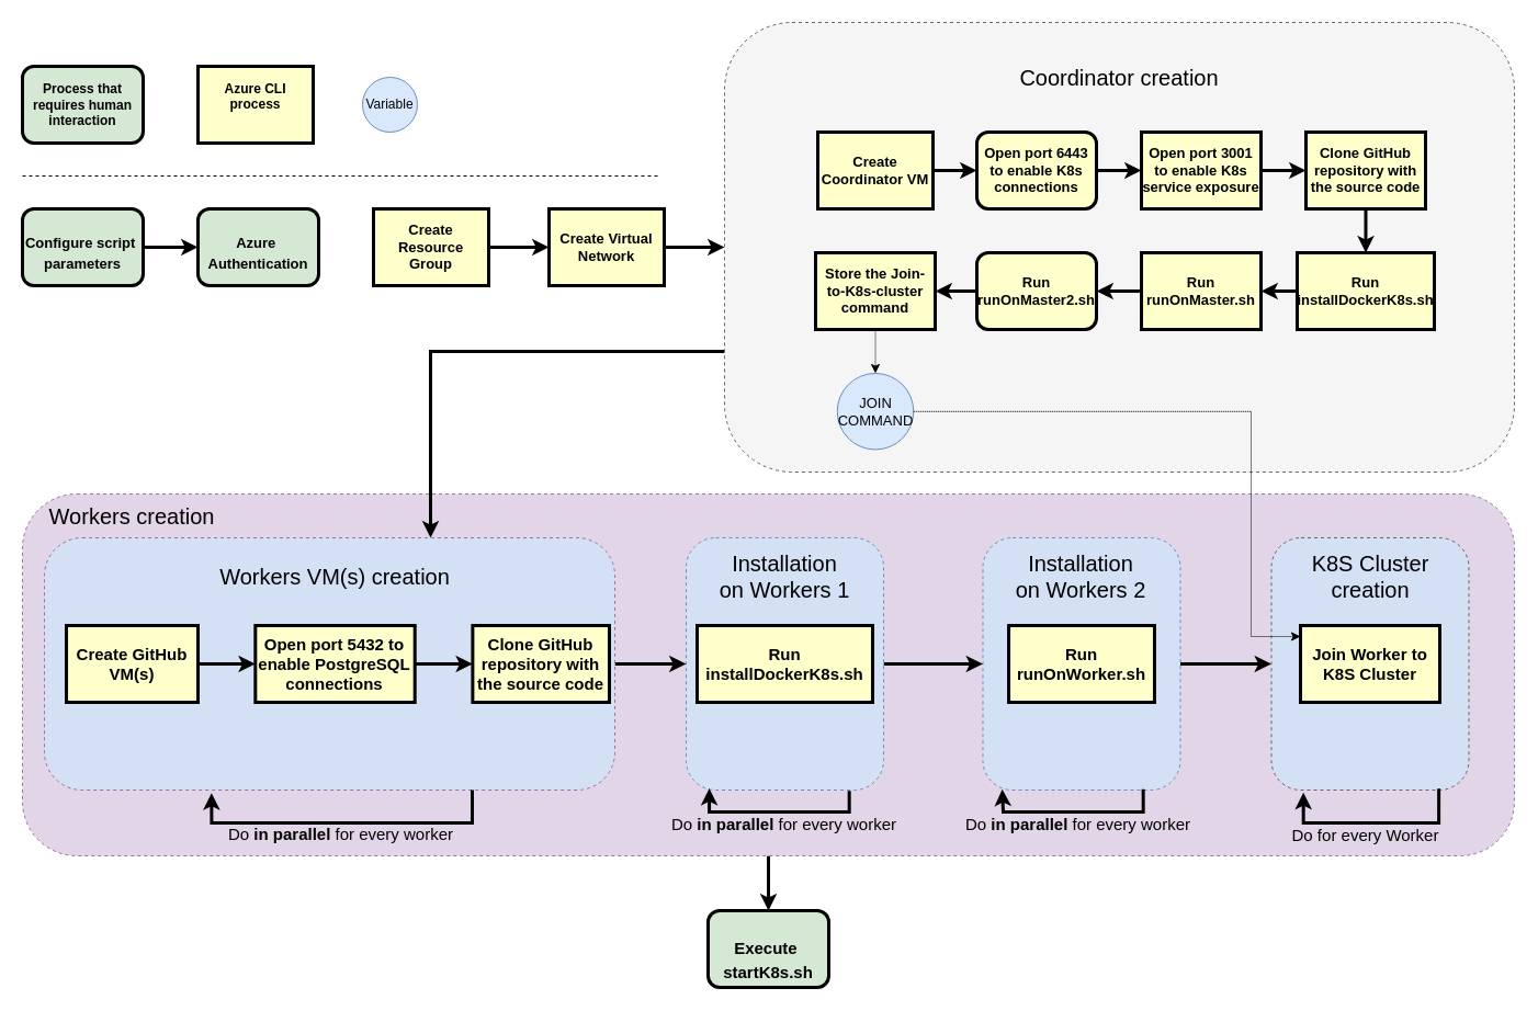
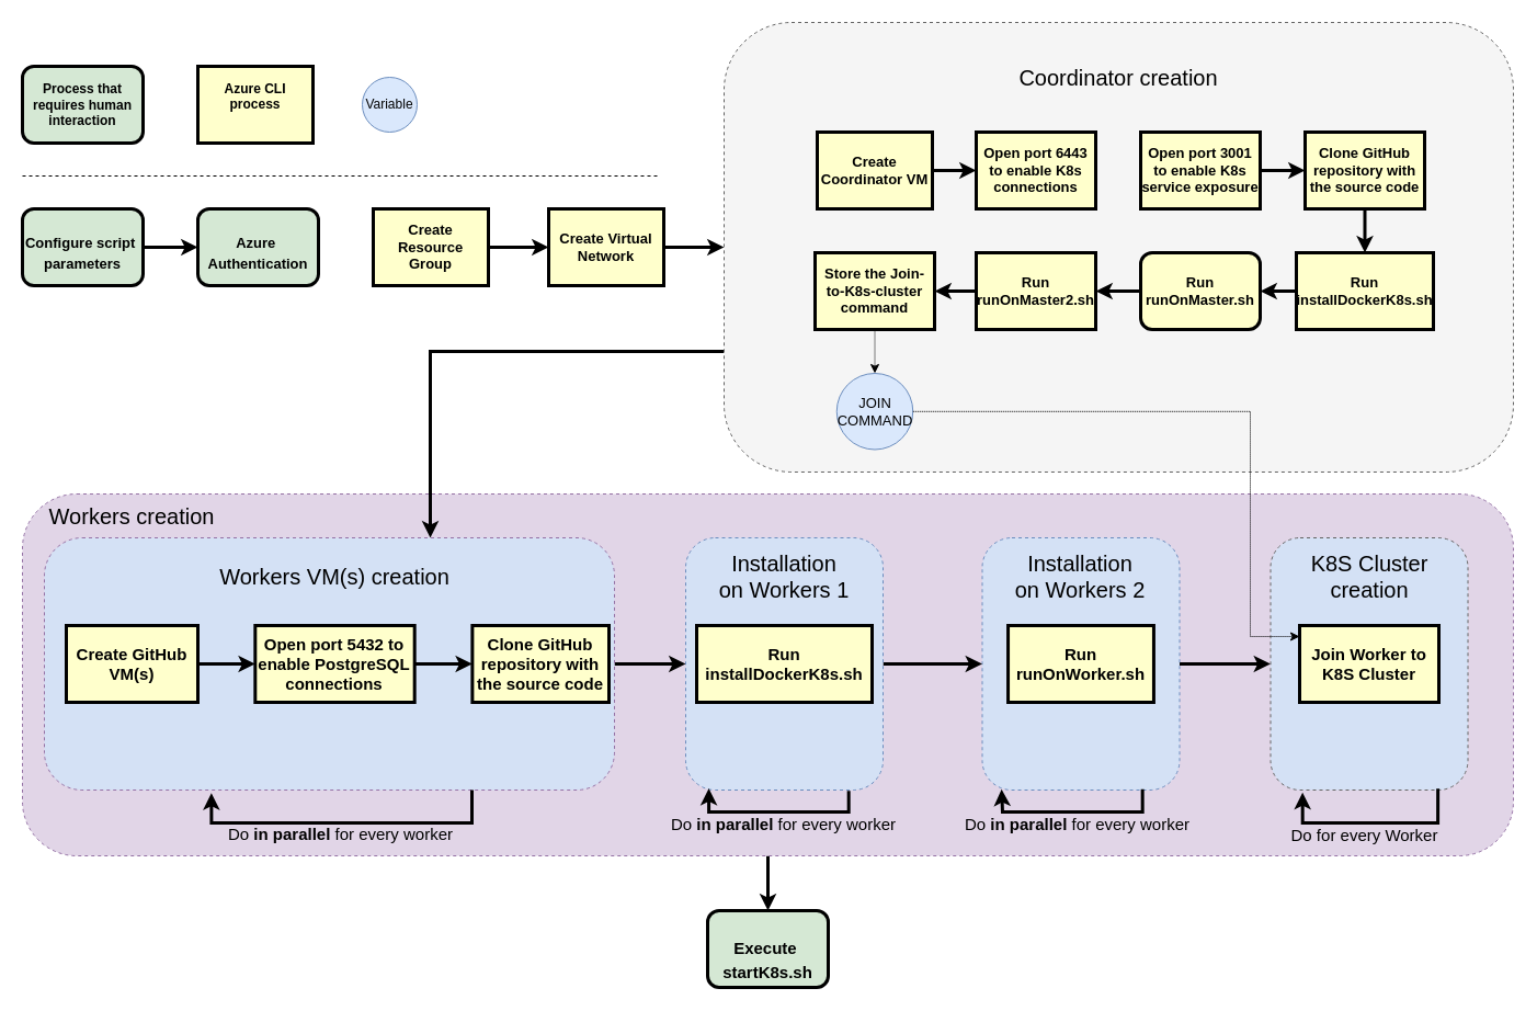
  <mxCell id="0" />
  <mxCell id="1" parent="0" />
  <mxCell id="2" style="edgeStyle=orthogonalEdgeStyle;rounded=0;orthogonalLoop=1;jettySize=auto;html=1;strokeWidth=3;" parent="1" source="3" target="58" edge="1"><mxGeometry relative="1" as="geometry" /></mxCell>
  <mxCell id="3" value="" style="rounded=1;whiteSpace=wrap;html=1;dashed=1;fillColor=#e1d5e7;strokeColor=#9673a6;" parent="1" vertex="1"><mxGeometry x="20" y="450" width="1360" height="330" as="geometry" /></mxCell>
  <mxCell id="4" style="edgeStyle=orthogonalEdgeStyle;rounded=0;orthogonalLoop=1;jettySize=auto;html=1;strokeWidth=3;" parent="1" source="5" target="7" edge="1"><mxGeometry relative="1" as="geometry" /></mxCell>
  <mxCell id="5" value="Create Resource&#10;Group" style="whiteSpace=wrap;align=center;verticalAlign=middle;fontStyle=1;strokeWidth=3;fillColor=#FFFFCC;fontSize=13;" parent="1" vertex="1"><mxGeometry x="340" y="190" width="105" height="70" as="geometry" /></mxCell>
  <mxCell id="6" style="edgeStyle=orthogonalEdgeStyle;rounded=0;orthogonalLoop=1;jettySize=auto;html=1;strokeWidth=3;" parent="1" source="7" target="11" edge="1"><mxGeometry relative="1" as="geometry" /></mxCell>
  <mxCell id="7" value="Create Virtual Network" style="whiteSpace=wrap;align=center;verticalAlign=middle;fontStyle=1;strokeWidth=3;fillColor=#FFFFCC;fontSize=13;" parent="1" vertex="1"><mxGeometry x="500" y="190" width="105" height="70" as="geometry" /></mxCell>
  <mxCell id="8" style="edgeStyle=orthogonalEdgeStyle;rounded=0;orthogonalLoop=1;jettySize=auto;html=1;strokeWidth=3;" parent="1" source="9" target="57" edge="1"><mxGeometry relative="1" as="geometry" /></mxCell>
  <mxCell id="9" value="&lt;p style=&quot;margin: 4px 0px 0px ; text-align: center ; font-size: 13px&quot;&gt;&lt;font style=&quot;font-size: 13px&quot;&gt;&lt;br&gt;&lt;/font&gt;&lt;/p&gt;&lt;p style=&quot;margin: 4px 0px 0px ; text-align: center ; font-size: 13px&quot;&gt;&lt;font style=&quot;font-size: 13px&quot;&gt;Configure script&amp;nbsp;&lt;/font&gt;&lt;/p&gt;&lt;p style=&quot;margin: 4px 0px 0px ; text-align: center ; font-size: 13px&quot;&gt;&lt;font style=&quot;font-size: 13px&quot;&gt;parameters&lt;/font&gt;&lt;/p&gt;" style="verticalAlign=middle;align=center;overflow=fill;fontSize=12;fontFamily=Helvetica;html=1;rounded=1;fontStyle=1;strokeWidth=3;fillColor=#D5E8D4;" parent="1" vertex="1"><mxGeometry x="20" y="190" width="110" height="70" as="geometry" /></mxCell>
  <mxCell id="10" style="edgeStyle=orthogonalEdgeStyle;rounded=0;orthogonalLoop=1;jettySize=auto;html=1;strokeWidth=3;" parent="1" source="11" target="31" edge="1"><mxGeometry relative="1" as="geometry"><Array as="points"><mxPoint x="392" y="320" /></Array></mxGeometry></mxCell>
  <mxCell id="11" value="" style="rounded=1;whiteSpace=wrap;html=1;dashed=1;fillColor=#f5f5f5;strokeColor=#666666;fontColor=#333333;" parent="1" vertex="1"><mxGeometry x="660" y="20" width="720" height="410" as="geometry" /></mxCell>
  <mxCell id="12" value="&lt;font style=&quot;font-size: 20px&quot;&gt;Coordinator creation&lt;/font&gt;" style="text;html=1;strokeColor=none;fillColor=none;align=center;verticalAlign=middle;whiteSpace=wrap;rounded=0;dashed=1;" parent="1" vertex="1"><mxGeometry x="920" y="60" width="200" height="20" as="geometry" /></mxCell>
  <mxCell id="13" style="edgeStyle=orthogonalEdgeStyle;rounded=0;orthogonalLoop=1;jettySize=auto;html=1;strokeWidth=3;" parent="1" source="14" target="26" edge="1"><mxGeometry relative="1" as="geometry" /></mxCell>
  <mxCell id="14" value="Create Coordinator VM" style="whiteSpace=wrap;align=center;verticalAlign=middle;fontStyle=1;strokeWidth=3;fillColor=#FFFFCC;fontSize=13;" parent="1" vertex="1"><mxGeometry x="745" y="120" width="105" height="70" as="geometry" /></mxCell>
  <mxCell id="15" style="edgeStyle=orthogonalEdgeStyle;rounded=0;orthogonalLoop=1;jettySize=auto;html=1;strokeWidth=3;" parent="1" source="16" target="18" edge="1"><mxGeometry relative="1" as="geometry" /></mxCell>
- <mxCell id="16" value="Run runOnMaster.sh" style="whiteSpace=wrap;align=center;verticalAlign=middle;fontStyle=1;strokeWidth=3;fillColor=#FFFFCC;fontSize=13;" parent="1" vertex="1"><mxGeometry x="1040" y="230" width="109" height="70" as="geometry" /></mxCell>
+ <mxCell id="16" value="Run runOnMaster.sh" style="whiteSpace=wrap;align=center;verticalAlign=middle;fontStyle=1;strokeWidth=3;fillColor=#FFFFCC;fontSize=13;rounded=1;" parent="1" vertex="1"><mxGeometry x="1040" y="230" width="109" height="70" as="geometry" /></mxCell>
  <mxCell id="17" style="edgeStyle=orthogonalEdgeStyle;rounded=0;orthogonalLoop=1;jettySize=auto;html=1;strokeWidth=3;" parent="1" source="18" target="28" edge="1"><mxGeometry relative="1" as="geometry" /></mxCell>
- <mxCell id="18" value="Run runOnMaster2.sh" style="whiteSpace=wrap;align=center;verticalAlign=middle;fontStyle=1;strokeWidth=3;fillColor=#FFFFCC;fontSize=13;rounded=1;" parent="1" vertex="1"><mxGeometry x="890" y="230" width="109" height="70" as="geometry" /></mxCell>
+ <mxCell id="18" value="Run runOnMaster2.sh" style="whiteSpace=wrap;align=center;verticalAlign=middle;fontStyle=1;strokeWidth=3;fillColor=#FFFFCC;fontSize=13;" parent="1" vertex="1"><mxGeometry x="890" y="230" width="109" height="70" as="geometry" /></mxCell>
  <mxCell id="19" style="edgeStyle=orthogonalEdgeStyle;rounded=0;orthogonalLoop=1;jettySize=auto;html=1;strokeWidth=3;" parent="1" source="20" target="16" edge="1"><mxGeometry relative="1" as="geometry" /></mxCell>
  <mxCell id="20" value="Run installDockerK8s.sh" style="whiteSpace=wrap;align=center;verticalAlign=middle;fontStyle=1;strokeWidth=3;fillColor=#FFFFCC;fontSize=13;" parent="1" vertex="1"><mxGeometry x="1182" y="230" width="125" height="70" as="geometry" /></mxCell>
  <mxCell id="21" style="edgeStyle=orthogonalEdgeStyle;rounded=0;orthogonalLoop=1;jettySize=auto;html=1;strokeWidth=3;" parent="1" source="22" target="20" edge="1"><mxGeometry relative="1" as="geometry" /></mxCell>
  <mxCell id="22" value="Clone GitHub repository with the source code" style="whiteSpace=wrap;align=center;verticalAlign=middle;fontStyle=1;strokeWidth=3;fillColor=#FFFFCC;fontSize=13;" parent="1" vertex="1"><mxGeometry x="1190" y="120" width="109" height="70" as="geometry" /></mxCell>
  <mxCell id="23" style="edgeStyle=orthogonalEdgeStyle;rounded=0;orthogonalLoop=1;jettySize=auto;html=1;strokeWidth=3;" parent="1" source="24" target="22" edge="1"><mxGeometry relative="1" as="geometry" /></mxCell>
  <mxCell id="24" value="Open port 3001 to enable K8s service exposure" style="whiteSpace=wrap;align=center;verticalAlign=middle;fontStyle=1;strokeWidth=3;fillColor=#FFFFCC;fontSize=13;" parent="1" vertex="1"><mxGeometry x="1040" y="120" width="109" height="70" as="geometry" /></mxCell>
- <mxCell id="25" style="edgeStyle=orthogonalEdgeStyle;rounded=0;orthogonalLoop=1;jettySize=auto;html=1;strokeWidth=3;" parent="1" source="26" target="24" edge="1"><mxGeometry relative="1" as="geometry" /></mxCell>
- <mxCell id="26" value="Open port 6443 to enable K8s connections" style="whiteSpace=wrap;align=center;verticalAlign=middle;fontStyle=1;strokeWidth=3;fillColor=#FFFFCC;fontSize=13;rounded=1;" parent="1" vertex="1"><mxGeometry x="890" y="120" width="109" height="70" as="geometry" /></mxCell>
+ <mxCell id="26" value="Open port 6443 to enable K8s connections" style="whiteSpace=wrap;align=center;verticalAlign=middle;fontStyle=1;strokeWidth=3;fillColor=#FFFFCC;fontSize=13;" parent="1" vertex="1"><mxGeometry x="890" y="120" width="109" height="70" as="geometry" /></mxCell>
  <mxCell id="27" style="edgeStyle=orthogonalEdgeStyle;rounded=0;orthogonalLoop=1;jettySize=auto;html=1;dashed=1;dashPattern=1 1;" parent="1" source="28" target="29" edge="1"><mxGeometry relative="1" as="geometry" /></mxCell>
  <mxCell id="28" value="Store the Join-to-K8s-cluster command" style="whiteSpace=wrap;align=center;verticalAlign=middle;fontStyle=1;strokeWidth=3;fillColor=#FFFFCC;fontSize=13;" parent="1" vertex="1"><mxGeometry x="743" y="230" width="109" height="70" as="geometry" /></mxCell>
  <mxCell id="29" value="&lt;font style=&quot;font-size: 13px&quot;&gt;JOIN&lt;br&gt;COMMAND&lt;/font&gt;" style="ellipse;whiteSpace=wrap;html=1;aspect=fixed;fillColor=#dae8fc;strokeColor=#6c8ebf;" parent="1" vertex="1"><mxGeometry x="762.75" width="69.5" height="69.5" as="geometry" y="340" /></mxCell>
  <mxCell id="30" style="edgeStyle=orthogonalEdgeStyle;rounded=0;orthogonalLoop=1;jettySize=auto;html=1;fontSize=15;strokeWidth=3;" parent="1" source="31" target="64" edge="1"><mxGeometry relative="1" as="geometry" /></mxCell>
  <mxCell id="31" value="" style="rounded=1;whiteSpace=wrap;html=1;dashed=1;strokeColor=#9673a6;fillColor=#D4E1F5;" parent="1" vertex="1"><mxGeometry x="40" y="490" width="520" height="230" as="geometry" /></mxCell>
  <mxCell id="32" value="&lt;font style=&quot;font-size: 20px&quot;&gt;Workers VM(s) creation&lt;/font&gt;" style="text;html=1;strokeColor=none;fillColor=none;align=center;verticalAlign=middle;whiteSpace=wrap;rounded=0;dashed=1;" parent="1" vertex="1"><mxGeometry x="190.01" y="515" width="230" height="20" as="geometry" /></mxCell>
  <mxCell id="33" style="edgeStyle=orthogonalEdgeStyle;rounded=0;orthogonalLoop=1;jettySize=auto;html=1;strokeWidth=3;" parent="1" source="34" target="40" edge="1"><mxGeometry relative="1" as="geometry" /></mxCell>
  <mxCell id="34" value="Create GitHub VM(s)" style="whiteSpace=wrap;align=center;verticalAlign=middle;fontStyle=1;strokeWidth=3;fillColor=#FFFFCC;fontSize=15;" parent="1" vertex="1"><mxGeometry x="60" y="570" width="120" height="70" as="geometry" /></mxCell>
  <mxCell id="35" style="edgeStyle=orthogonalEdgeStyle;rounded=0;orthogonalLoop=1;jettySize=auto;html=1;" parent="1" edge="1"><mxGeometry relative="1" as="geometry"><mxPoint x="560" y="735" as="targetPoint" /></mxGeometry></mxCell>
  <mxCell id="36" style="edgeStyle=orthogonalEdgeStyle;rounded=0;orthogonalLoop=1;jettySize=auto;html=1;" parent="1" edge="1"><mxGeometry relative="1" as="geometry"><mxPoint x="505.5" y="770" as="sourcePoint" /></mxGeometry></mxCell>
  <mxCell id="37" style="edgeStyle=orthogonalEdgeStyle;rounded=0;orthogonalLoop=1;jettySize=auto;html=1;" parent="1" edge="1"><mxGeometry relative="1" as="geometry"><mxPoint x="709" y="735" as="targetPoint" /></mxGeometry></mxCell>
  <mxCell id="38" value="Clone GitHub repository with the source code" style="whiteSpace=wrap;align=center;verticalAlign=middle;fontStyle=1;strokeWidth=3;fillColor=#FFFFCC;fontSize=15;" parent="1" vertex="1"><mxGeometry x="430.38" y="570" width="124.62" height="70" as="geometry" /></mxCell>
  <mxCell id="39" style="edgeStyle=orthogonalEdgeStyle;rounded=0;orthogonalLoop=1;jettySize=auto;html=1;strokeWidth=3;" parent="1" source="40" target="38" edge="1"><mxGeometry relative="1" as="geometry" /></mxCell>
  <mxCell id="40" value="Open port 5432 to enable PostgreSQL&#10;connections" style="whiteSpace=wrap;align=center;verticalAlign=middle;fontStyle=1;strokeWidth=3;fillColor=#FFFFCC;fontSize=15;" parent="1" vertex="1"><mxGeometry x="232.32" y="570" width="145.37" height="70" as="geometry" /></mxCell>
  <mxCell id="41" style="edgeStyle=orthogonalEdgeStyle;rounded=0;orthogonalLoop=1;jettySize=auto;html=1;dashed=1;dashPattern=1 1;" parent="1" edge="1"><mxGeometry relative="1" as="geometry"><mxPoint x="560" y="835" as="sourcePoint" /></mxGeometry></mxCell>
  <mxCell id="42" style="edgeStyle=orthogonalEdgeStyle;rounded=0;orthogonalLoop=1;jettySize=auto;html=1;entryX=0.293;entryY=1.012;entryDx=0;entryDy=0;entryPerimeter=0;exitX=0.75;exitY=1;exitDx=0;exitDy=0;strokeWidth=3;" parent="1" source="31" target="31" edge="1"><mxGeometry relative="1" as="geometry"><Array as="points"><mxPoint x="430" y="750" /><mxPoint x="192" y="750" /></Array></mxGeometry></mxCell>
  <mxCell id="43" value="&lt;span style=&quot;font-size: 15px&quot;&gt;Do&amp;nbsp;&lt;/span&gt;&lt;b style=&quot;font-size: 15px&quot;&gt;in parallel&lt;/b&gt;&lt;span style=&quot;font-size: 15px&quot;&gt;&amp;nbsp;for every worker&lt;/span&gt;" style="edgeLabel;html=1;align=center;verticalAlign=middle;resizable=0;points=[];labelBackgroundColor=#E1D5E7;" parent="42" vertex="1" connectable="0"><mxGeometry x="-0.422" y="1" relative="1" as="geometry"><mxPoint x="-66" y="8" as="offset" /></mxGeometry></mxCell>
  <mxCell id="44" style="edgeStyle=orthogonalEdgeStyle;rounded=0;orthogonalLoop=1;jettySize=auto;html=1;strokeWidth=3;" parent="1" source="45" target="50" edge="1"><mxGeometry relative="1" as="geometry" /></mxCell>
  <mxCell id="45" value="" style="rounded=1;whiteSpace=wrap;html=1;dashed=1;strokeColor=#6c8ebf;fillColor=#D4E1F5;" parent="1" vertex="1"><mxGeometry x="895.5" y="490" width="180" height="230" as="geometry" /></mxCell>
  <mxCell id="46" value="&lt;font style=&quot;font-size: 20px&quot;&gt;Installation &lt;br&gt;on Workers 2&lt;/font&gt;" style="text;html=1;strokeColor=none;fillColor=none;align=center;verticalAlign=middle;whiteSpace=wrap;rounded=0;dashed=1;" parent="1" vertex="1"><mxGeometry x="880" y="515" width="210" height="20" as="geometry" /></mxCell>
  <mxCell id="47" value="Run runOnWorker.sh" style="whiteSpace=wrap;align=center;verticalAlign=middle;fontStyle=1;strokeWidth=3;fillColor=#FFFFCC;fontSize=15;" parent="1" vertex="1"><mxGeometry x="919.06" y="570" width="132.88" height="70" as="geometry" /></mxCell>
  <mxCell id="48" style="edgeStyle=orthogonalEdgeStyle;rounded=0;orthogonalLoop=1;jettySize=auto;html=1;entryX=0.098;entryY=0.997;entryDx=0;entryDy=0;exitX=0.812;exitY=0.997;exitDx=0;exitDy=0;entryPerimeter=0;exitPerimeter=0;strokeWidth=3;" parent="1" source="45" target="45" edge="1"><mxGeometry relative="1" as="geometry"><Array as="points"><mxPoint x="914" y="740" /><mxPoint x="757" y="740" /></Array></mxGeometry></mxCell>
  <mxCell id="49" value="&lt;font style=&quot;font-size: 15px&quot;&gt;Do &lt;b&gt;in parallel&lt;/b&gt; for every worker&lt;/font&gt;" style="edgeLabel;html=1;align=center;verticalAlign=middle;resizable=0;points=[];labelBackgroundColor=#E1D5E7;" parent="48" vertex="1" connectable="0"><mxGeometry x="0.308" y="-4" relative="1" as="geometry"><mxPoint x="30.48" y="14" as="offset" /></mxGeometry></mxCell>
  <mxCell id="50" value="" style="rounded=1;whiteSpace=wrap;html=1;dashed=1;strokeColor=#666666;fontColor=#333333;fillColor=#D4E1F5;" parent="1" vertex="1"><mxGeometry x="1158.5" y="490" width="180" height="230" as="geometry" /></mxCell>
  <mxCell id="51" value="&lt;font style=&quot;font-size: 20px&quot;&gt;K8S Cluster &lt;br&gt;creation&lt;/font&gt;" style="text;html=1;strokeColor=none;fillColor=none;align=center;verticalAlign=middle;whiteSpace=wrap;rounded=0;dashed=1;" parent="1" vertex="1"><mxGeometry x="1149" y="515" width="200" height="20" as="geometry" /></mxCell>
  <mxCell id="52" value="Join Worker to K8S Cluster" style="whiteSpace=wrap;align=center;verticalAlign=middle;fontStyle=1;strokeWidth=3;fillColor=#FFFFCC;fontSize=15;" parent="1" vertex="1"><mxGeometry x="1185" y="570" width="127" height="70" as="geometry" /></mxCell>
  <mxCell id="53" style="edgeStyle=orthogonalEdgeStyle;rounded=0;orthogonalLoop=1;jettySize=auto;html=1;dashed=1;dashPattern=1 1;" parent="1" source="29" target="52" edge="1"><mxGeometry relative="1" as="geometry"><Array as="points"><mxPoint x="1140" y="375" /><mxPoint x="1140" y="580" /></Array></mxGeometry></mxCell>
  <mxCell id="54" style="edgeStyle=orthogonalEdgeStyle;rounded=0;orthogonalLoop=1;jettySize=auto;html=1;entryX=0.162;entryY=1.01;entryDx=0;entryDy=0;entryPerimeter=0;exitX=0.848;exitY=0.995;exitDx=0;exitDy=0;exitPerimeter=0;strokeWidth=3;" parent="1" source="50" target="50" edge="1"><mxGeometry relative="1" as="geometry"><Array as="points"><mxPoint x="1274" y="750" /><mxPoint x="1123" y="750" /></Array></mxGeometry></mxCell>
  <mxCell id="55" value="&lt;font style=&quot;font-size: 15px&quot;&gt;Do for every Worker&lt;/font&gt;" style="edgeLabel;html=1;align=center;verticalAlign=middle;resizable=0;points=[];labelBackgroundColor=#E1D5E7;" parent="54" vertex="1" connectable="0"><mxGeometry x="-0.335" y="2" relative="1" as="geometry"><mxPoint x="-38" y="8" as="offset" /></mxGeometry></mxCell>
  <mxCell id="56" value="&lt;font style=&quot;font-size: 20px&quot;&gt;Workers creation&lt;/font&gt;" style="text;html=1;strokeColor=none;fillColor=none;align=center;verticalAlign=middle;whiteSpace=wrap;rounded=0;dashed=1;" parent="1" vertex="1"><mxGeometry x="40" y="460" width="160" height="20" as="geometry" /></mxCell>
  <mxCell id="57" value="&lt;p style=&quot;margin: 4px 0px 0px ; text-align: center ; font-size: 13px&quot;&gt;&lt;font style=&quot;font-size: 13px&quot;&gt;&lt;br&gt;&lt;/font&gt;&lt;/p&gt;&lt;p style=&quot;margin: 4px 0px 0px ; text-align: center ; font-size: 13px&quot;&gt;&lt;font style=&quot;font-size: 13px&quot;&gt;Azure&amp;nbsp;&lt;/font&gt;&lt;/p&gt;&lt;p style=&quot;margin: 4px 0px 0px ; text-align: center ; font-size: 13px&quot;&gt;&lt;font style=&quot;font-size: 13px&quot;&gt;Authentication&lt;/font&gt;&lt;/p&gt;" style="verticalAlign=middle;align=center;overflow=fill;fontSize=12;fontFamily=Helvetica;html=1;rounded=1;fontStyle=1;strokeWidth=3;fillColor=#D5E8D4;" parent="1" vertex="1"><mxGeometry x="180" y="190" width="110" height="70" as="geometry" /></mxCell>
  <mxCell id="58" value="&lt;p style=&quot;margin: 4px 0px 0px ; text-align: center ; font-size: 15px&quot;&gt;&lt;span&gt;&lt;br&gt;&lt;/span&gt;&lt;/p&gt;&lt;p style=&quot;margin: 4px 0px 0px ; text-align: center ; font-size: 15px&quot;&gt;&lt;span&gt;Execute&amp;nbsp;&lt;/span&gt;&lt;br&gt;&lt;/p&gt;&lt;p style=&quot;margin: 4px 0px 0px ; text-align: center ; font-size: 15px&quot;&gt;&lt;font style=&quot;font-size: 15px&quot;&gt;startK8s.sh&lt;/font&gt;&lt;/p&gt;" style="verticalAlign=middle;align=center;overflow=fill;fontSize=12;fontFamily=Helvetica;html=1;rounded=1;fontStyle=1;strokeWidth=3;fillColor=#D5E8D4;" parent="1" vertex="1"><mxGeometry x="645" y="830" width="110" height="70" as="geometry" /></mxCell>
  <mxCell id="59" value="&lt;div&gt;&lt;br&gt;&lt;/div&gt;&lt;div&gt;Process that &lt;br&gt;&lt;/div&gt;&lt;div&gt;requires human &lt;br&gt;&lt;/div&gt;&lt;div&gt;interaction&lt;/div&gt;" style="verticalAlign=middle;align=center;overflow=fill;fontSize=12;fontFamily=Helvetica;html=1;rounded=1;fontStyle=1;strokeWidth=3;fillColor=#D5E8D4;" parent="1" vertex="1"><mxGeometry x="20" y="60" width="110" height="70" as="geometry" /></mxCell>
  <mxCell id="60" value="Azure CLI&#10;process&#10;" style="whiteSpace=wrap;align=center;verticalAlign=middle;fontStyle=1;strokeWidth=3;fillColor=#FFFFCC" parent="1" vertex="1"><mxGeometry x="180" y="60" width="105" height="70" as="geometry" /></mxCell>
  <mxCell id="61" value="" style="endArrow=none;dashed=1;html=1;" parent="1" edge="1"><mxGeometry width="50" height="50" relative="1" as="geometry"><mxPoint x="20" y="160" as="sourcePoint" /><mxPoint x="600" y="160" as="targetPoint" /></mxGeometry></mxCell>
  <mxCell id="62" value="Variable" style="ellipse;whiteSpace=wrap;html=1;aspect=fixed;fillColor=#dae8fc;strokeColor=#6c8ebf;" parent="1" vertex="1"><mxGeometry x="330" y="70" width="50" height="50" as="geometry" /></mxCell>
  <mxCell id="63" style="edgeStyle=orthogonalEdgeStyle;rounded=0;orthogonalLoop=1;jettySize=auto;html=1;fontSize=15;strokeWidth=3;" parent="1" source="64" target="45" edge="1"><mxGeometry relative="1" as="geometry" /></mxCell>
  <mxCell id="64" value="" style="rounded=1;whiteSpace=wrap;html=1;dashed=1;strokeColor=#6c8ebf;fillColor=#D4E1F5;" parent="1" vertex="1"><mxGeometry x="625" y="490" width="180" height="230" as="geometry" /></mxCell>
  <mxCell id="65" value="Run installDockerK8s.sh" style="whiteSpace=wrap;align=center;verticalAlign=middle;fontStyle=1;strokeWidth=3;fillColor=#FFFFCC;fontSize=15;" parent="1" vertex="1"><mxGeometry x="635" y="570" width="160" height="70" as="geometry" /></mxCell>
  <mxCell id="66" value="&lt;font style=&quot;font-size: 20px&quot;&gt;Installation &lt;br&gt;on Workers 1&lt;/font&gt;" style="text;html=1;strokeColor=none;fillColor=none;align=center;verticalAlign=middle;whiteSpace=wrap;rounded=0;dashed=1;" parent="1" vertex="1"><mxGeometry x="610" y="515" width="210" height="20" as="geometry" /></mxCell>
  <mxCell id="67" style="edgeStyle=orthogonalEdgeStyle;rounded=0;orthogonalLoop=1;jettySize=auto;html=1;entryX=0.117;entryY=0.994;entryDx=0;entryDy=0;exitX=0.826;exitY=1.003;exitDx=0;exitDy=0;entryPerimeter=0;exitPerimeter=0;strokeWidth=3;" parent="1" source="64" target="64" edge="1"><mxGeometry relative="1" as="geometry"><Array as="points"><mxPoint x="774" y="740" /><mxPoint x="646" y="740" /></Array><mxPoint x="773.52" y="729.31" as="sourcePoint" /><mxPoint x="645" y="729.31" as="targetPoint" /></mxGeometry></mxCell>
  <mxCell id="68" value="&lt;font style=&quot;font-size: 15px&quot;&gt;Do &lt;b&gt;in parallel&lt;/b&gt; for every worker&lt;/font&gt;" style="edgeLabel;html=1;align=center;verticalAlign=middle;resizable=0;points=[];labelBackgroundColor=#E1D5E7;" parent="67" vertex="1" connectable="0"><mxGeometry x="0.308" y="-4" relative="1" as="geometry"><mxPoint x="30.48" y="14" as="offset" /></mxGeometry></mxCell>
